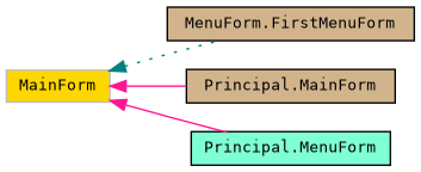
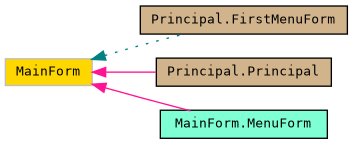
  digraph {
    fontname="DejaVu Sans Mono"
    rankdir=LR
    node [color=black fillcolor=tan fontname="DejaVu Sans Mono" fontsize=10 shape=record style=filled]
    edge [color=deeppink dir=back fontname="DejaVu Sans Mono" fontsize=10 labelfontname=Helvetica labelfontsize=10 style=solid]
    n1 [color=grey75 fillcolor=gold height=0.2 label=MainForm width=0.4]
-   n2 [height=0.2 label="MenuForm.FirstMenuForm" width=0.4]
-   n3 [height=0.2 label="Principal.MainForm" width=0.4]
-   n4 [fillcolor=aquamarine height=0.2 label="Principal.MenuForm" width=0.4]
+   n2 [height=0.2 label="Principal.FirstMenuForm" width=0.4]
+   n3 [height=0.2 label="Principal.Principal" width=0.4]
+   n4 [fillcolor=aquamarine height=0.2 label="MainForm.MenuForm" width=0.4]
    n1 -> n2 [color=teal style=dotted]
    n1 -> n3
    n1 -> n4
  }
